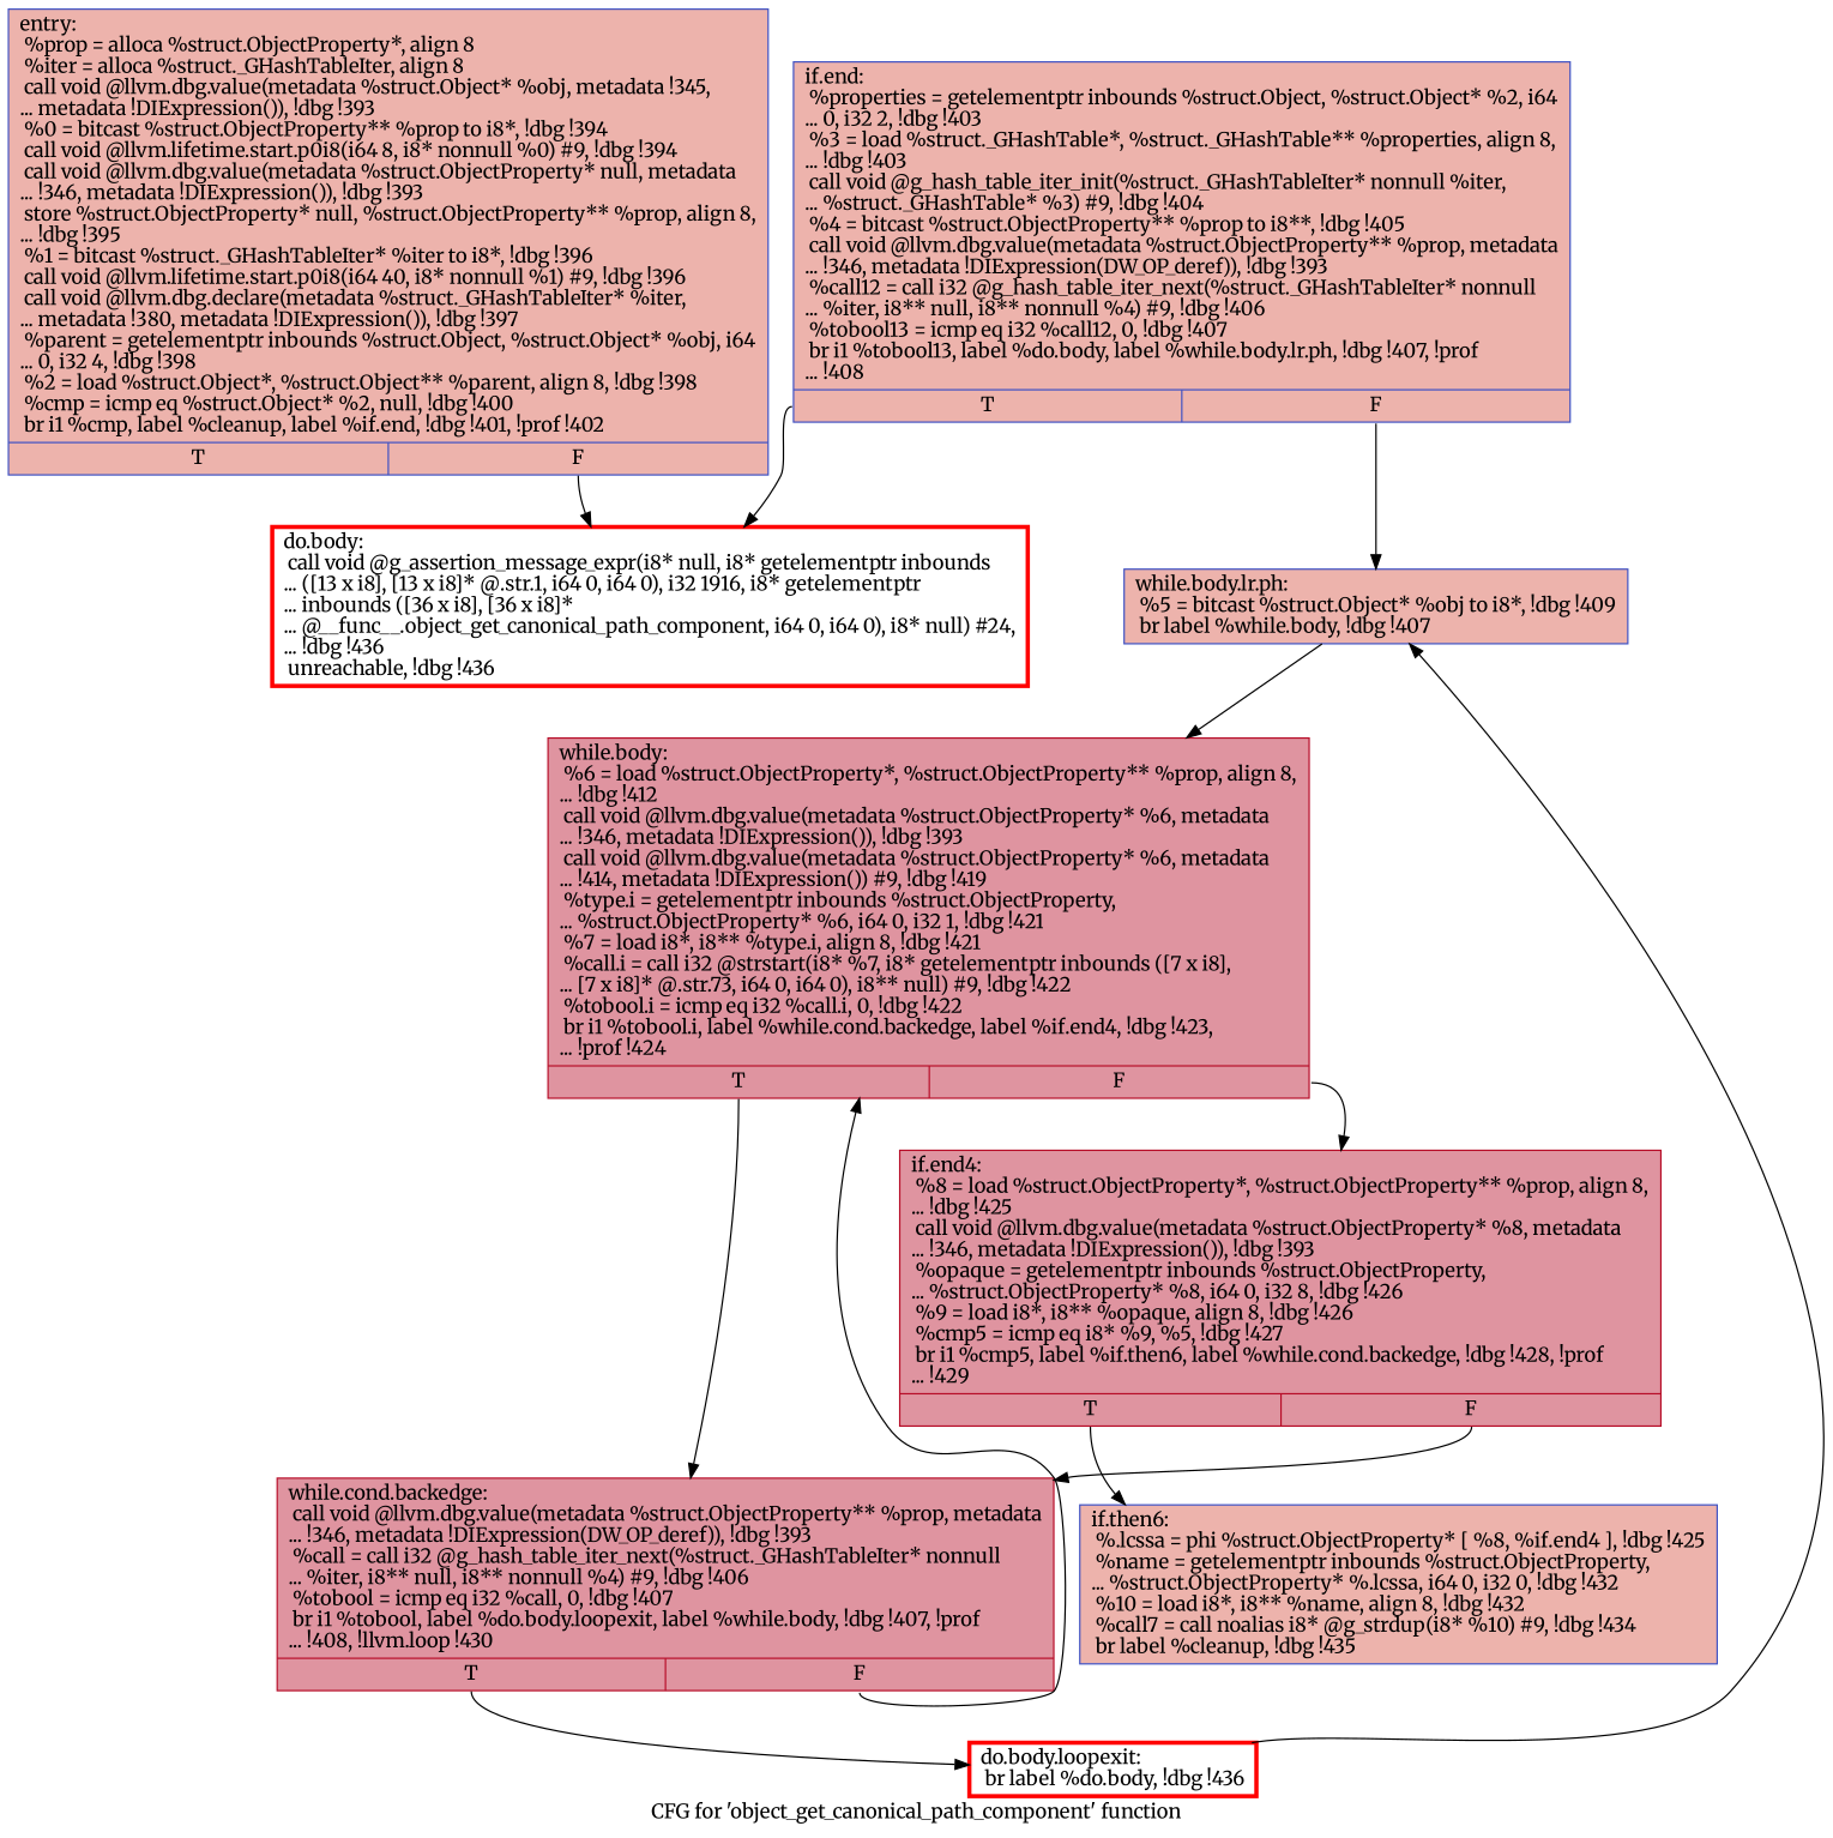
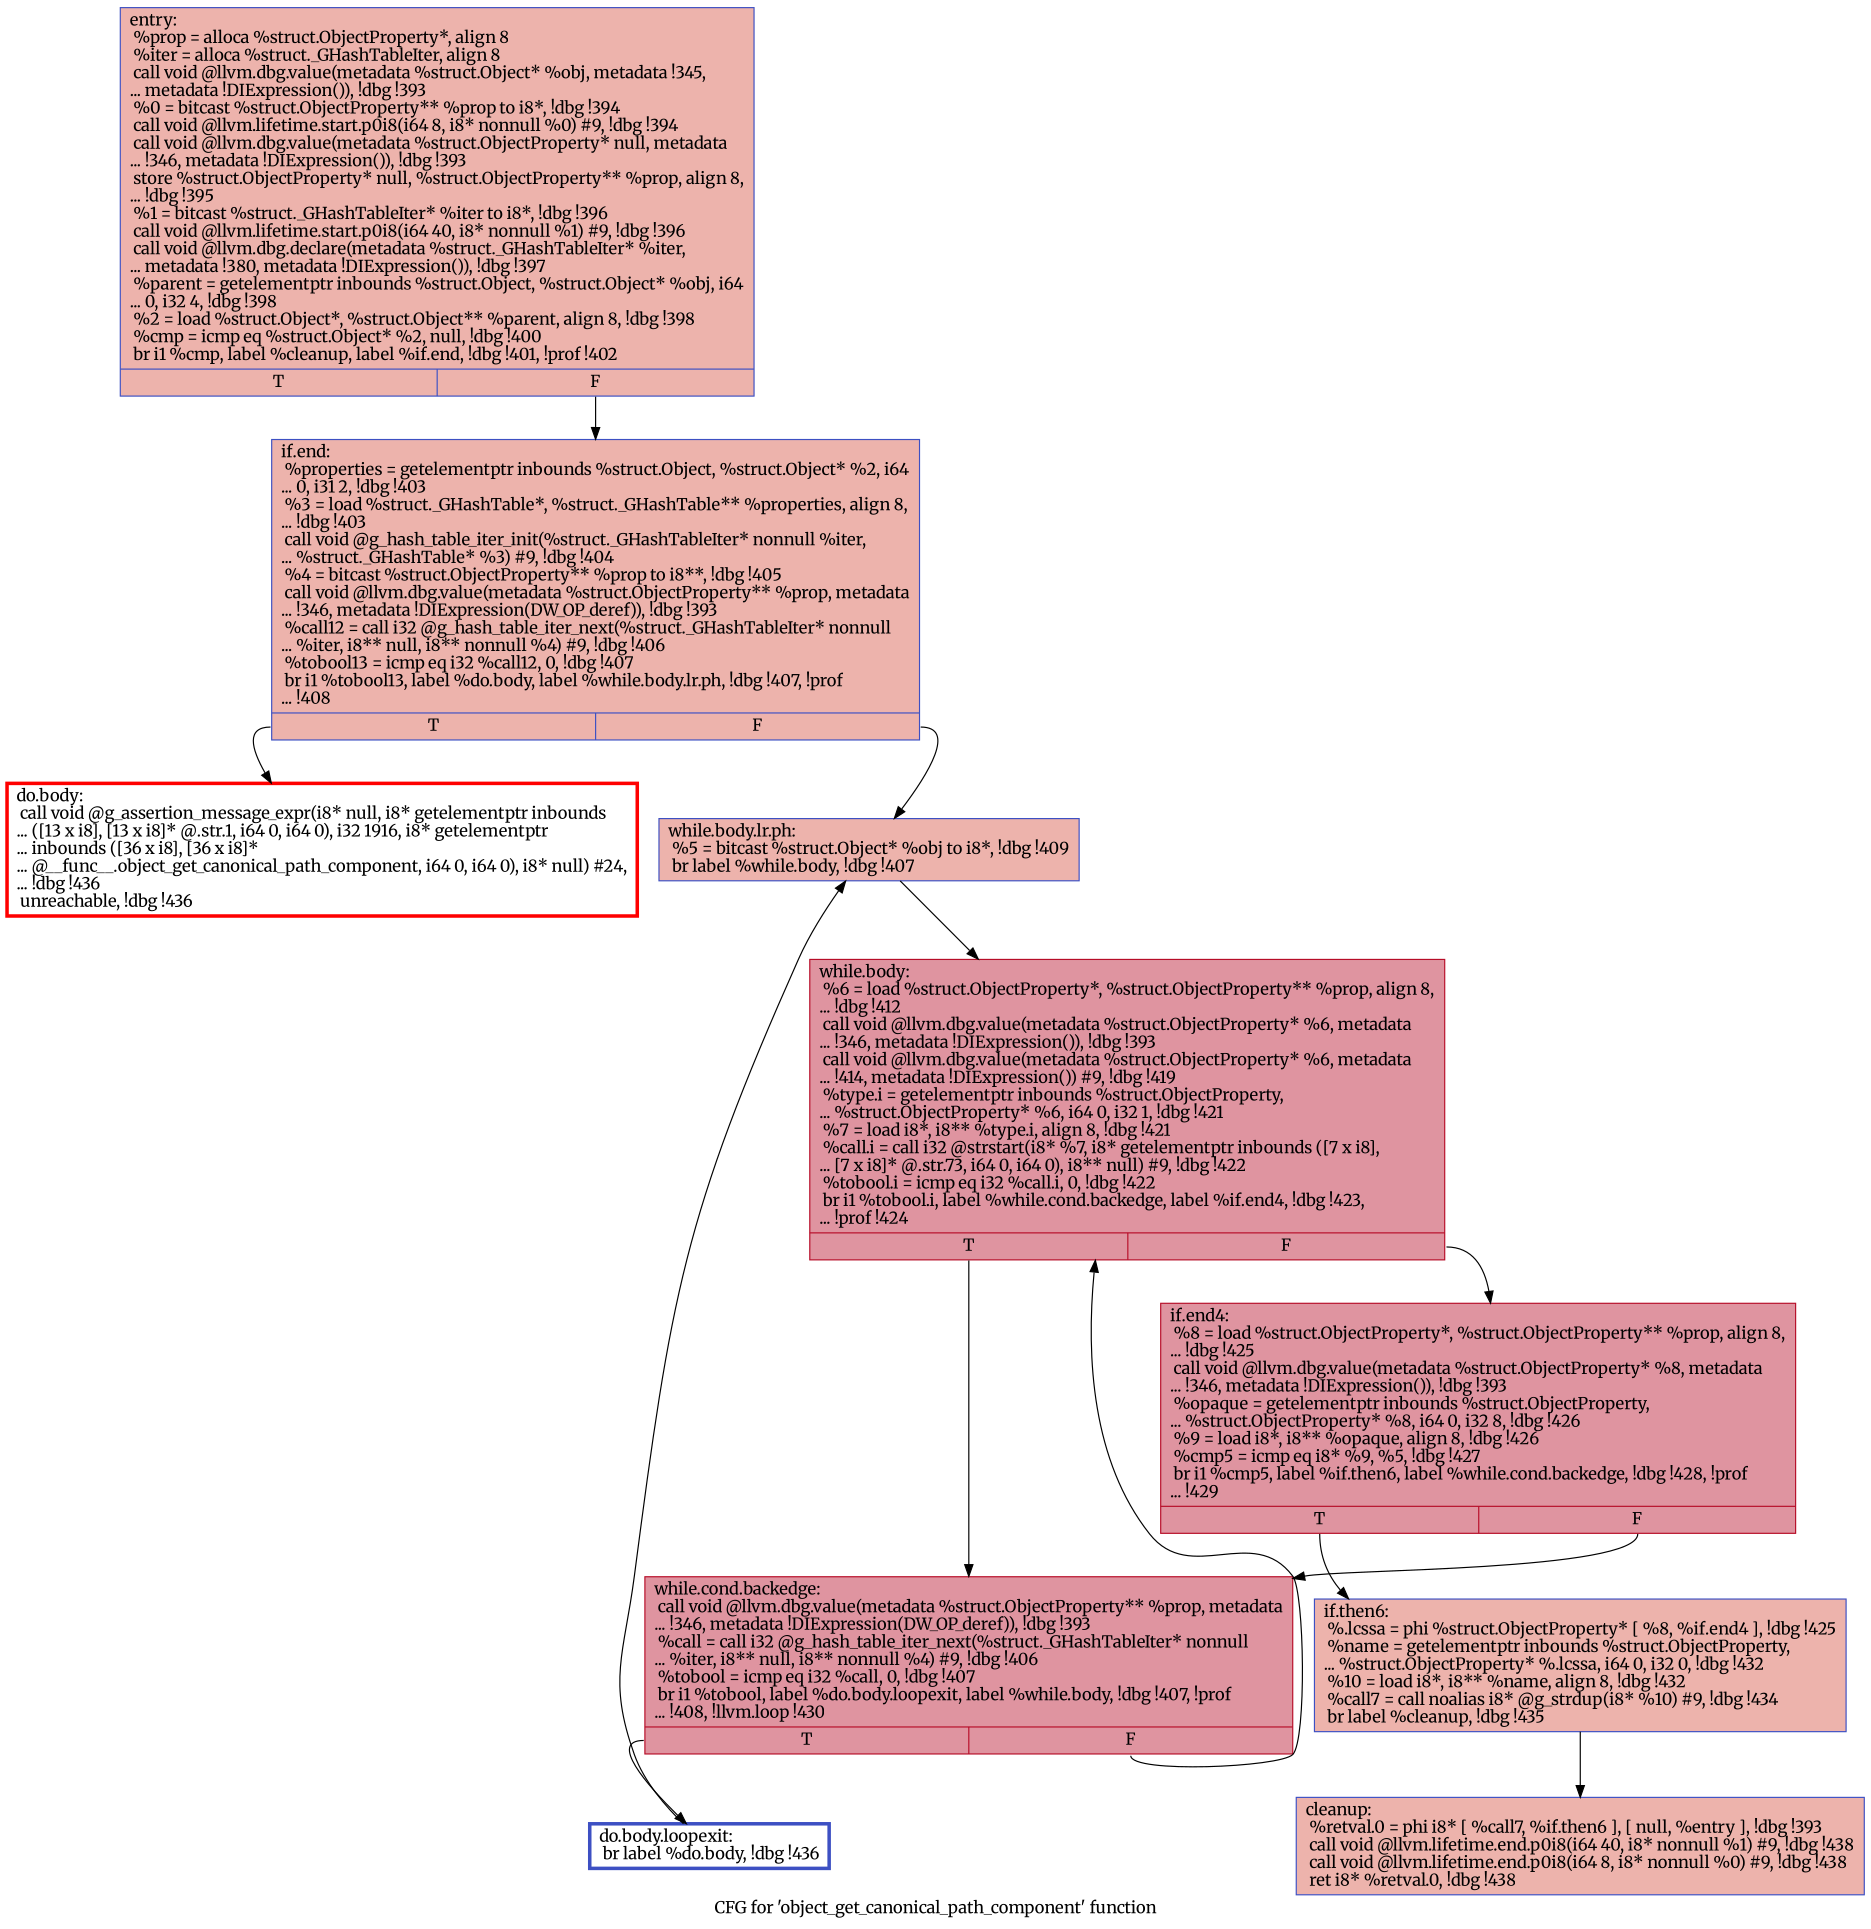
  digraph {
    fontname=Merriweather
    label="CFG for 'object_get_canonical_path_component' function"
    node [color="#3d50c3ff" fillcolor="#d6524470" fontname=Merriweather shape=record style=filled]
    edge [fontname=Merriweather tailport=s0]
    n1 [label="{entry:\l  %prop = alloca %struct.ObjectProperty*, align 8\l  %iter = alloca %struct._GHashTableIter, align 8\l  call void @llvm.dbg.value(metadata %struct.Object* %obj, metadata !345,\l... metadata !DIExpression()), !dbg !393\l  %0 = bitcast %struct.ObjectProperty** %prop to i8*, !dbg !394\l  call void @llvm.lifetime.start.p0i8(i64 8, i8* nonnull %0) #9, !dbg !394\l  call void @llvm.dbg.value(metadata %struct.ObjectProperty* null, metadata\l... !346, metadata !DIExpression()), !dbg !393\l  store %struct.ObjectProperty* null, %struct.ObjectProperty** %prop, align 8,\l... !dbg !395\l  %1 = bitcast %struct._GHashTableIter* %iter to i8*, !dbg !396\l  call void @llvm.lifetime.start.p0i8(i64 40, i8* nonnull %1) #9, !dbg !396\l  call void @llvm.dbg.declare(metadata %struct._GHashTableIter* %iter,\l... metadata !380, metadata !DIExpression()), !dbg !397\l  %parent = getelementptr inbounds %struct.Object, %struct.Object* %obj, i64\l... 0, i32 4, !dbg !398\l  %2 = load %struct.Object*, %struct.Object** %parent, align 8, !dbg !398\l  %cmp = icmp eq %struct.Object* %2, null, !dbg !400\l  br i1 %cmp, label %cleanup, label %if.end, !dbg !401, !prof !402\l|{<s0>T|<s1>F}}"]
-   n2 [label="{if.end:                                           \l  %properties = getelementptr inbounds %struct.Object, %struct.Object* %2, i64\l... 0, i32 2, !dbg !403\l  %3 = load %struct._GHashTable*, %struct._GHashTable** %properties, align 8,\l... !dbg !403\l  call void @g_hash_table_iter_init(%struct._GHashTableIter* nonnull %iter,\l... %struct._GHashTable* %3) #9, !dbg !404\l  %4 = bitcast %struct.ObjectProperty** %prop to i8**, !dbg !405\l  call void @llvm.dbg.value(metadata %struct.ObjectProperty** %prop, metadata\l... !346, metadata !DIExpression(DW_OP_deref)), !dbg !393\l  %call12 = call i32 @g_hash_table_iter_next(%struct._GHashTableIter* nonnull\l... %iter, i8** null, i8** nonnull %4) #9, !dbg !406\l  %tobool13 = icmp eq i32 %call12, 0, !dbg !407\l  br i1 %tobool13, label %do.body, label %while.body.lr.ph, !dbg !407, !prof\l... !408\l|{<s0>T|<s1>F}}"]
+   n2 [label="{if.end:                                           \l  %properties = getelementptr inbounds %struct.Object, %struct.Object* %2, i64\l... 0, i31 2, !dbg !403\l  %3 = load %struct._GHashTable*, %struct._GHashTable** %properties, align 8,\l... !dbg !403\l  call void @g_hash_table_iter_init(%struct._GHashTableIter* nonnull %iter,\l... %struct._GHashTable* %3) #9, !dbg !404\l  %4 = bitcast %struct.ObjectProperty** %prop to i8**, !dbg !405\l  call void @llvm.dbg.value(metadata %struct.ObjectProperty** %prop, metadata\l... !346, metadata !DIExpression(DW_OP_deref)), !dbg !393\l  %call12 = call i32 @g_hash_table_iter_next(%struct._GHashTableIter* nonnull\l... %iter, i8** null, i8** nonnull %4) #9, !dbg !406\l  %tobool13 = icmp eq i32 %call12, 0, !dbg !407\l  br i1 %tobool13, label %do.body, label %while.body.lr.ph, !dbg !407, !prof\l... !408\l|{<s0>T|<s1>F}}"]
+   n3 [label="{cleanup:                                          \l  %retval.0 = phi i8* [ %call7, %if.then6 ], [ null, %entry ], !dbg !393\l  call void @llvm.lifetime.end.p0i8(i64 40, i8* nonnull %1) #9, !dbg !438\l  call void @llvm.lifetime.end.p0i8(i64 8, i8* nonnull %0) #9, !dbg !438\l  ret i8* %retval.0, !dbg !438\l}"]
    n4 [color=red label="{do.body:                                          \l  call void @g_assertion_message_expr(i8* null, i8* getelementptr inbounds\l... ([13 x i8], [13 x i8]* @.str.1, i64 0, i64 0), i32 1916, i8* getelementptr\l... inbounds ([36 x i8], [36 x i8]*\l... @__func__.object_get_canonical_path_component, i64 0, i64 0), i8* null) #24,\l... !dbg !436\l  unreachable, !dbg !436\l}" penwidth=3.0 fillcolor="" style=""]
    n5 [label="{while.body.lr.ph:                                 \l  %5 = bitcast %struct.Object* %obj to i8*, !dbg !409\l  br label %while.body, !dbg !407\l}"]
    n6 [color="#b70d28ff" fillcolor="#b70d2870" label="{while.body:                                       \l  %6 = load %struct.ObjectProperty*, %struct.ObjectProperty** %prop, align 8,\l... !dbg !412\l  call void @llvm.dbg.value(metadata %struct.ObjectProperty* %6, metadata\l... !346, metadata !DIExpression()), !dbg !393\l  call void @llvm.dbg.value(metadata %struct.ObjectProperty* %6, metadata\l... !414, metadata !DIExpression()) #9, !dbg !419\l  %type.i = getelementptr inbounds %struct.ObjectProperty,\l... %struct.ObjectProperty* %6, i64 0, i32 1, !dbg !421\l  %7 = load i8*, i8** %type.i, align 8, !dbg !421\l  %call.i = call i32 @strstart(i8* %7, i8* getelementptr inbounds ([7 x i8],\l... [7 x i8]* @.str.73, i64 0, i64 0), i8** null) #9, !dbg !422\l  %tobool.i = icmp eq i32 %call.i, 0, !dbg !422\l  br i1 %tobool.i, label %while.cond.backedge, label %if.end4, !dbg !423,\l... !prof !424\l|{<s0>T|<s1>F}}"]
    n7 [color="#b70d28ff" fillcolor="#b70d2870" label="{while.cond.backedge:                              \l  call void @llvm.dbg.value(metadata %struct.ObjectProperty** %prop, metadata\l... !346, metadata !DIExpression(DW_OP_deref)), !dbg !393\l  %call = call i32 @g_hash_table_iter_next(%struct._GHashTableIter* nonnull\l... %iter, i8** null, i8** nonnull %4) #9, !dbg !406\l  %tobool = icmp eq i32 %call, 0, !dbg !407\l  br i1 %tobool, label %do.body.loopexit, label %while.body, !dbg !407, !prof\l... !408, !llvm.loop !430\l|{<s0>T|<s1>F}}"]
    n8 [color="#b70d28ff" fillcolor="#b70d2870" label="{if.end4:                                          \l  %8 = load %struct.ObjectProperty*, %struct.ObjectProperty** %prop, align 8,\l... !dbg !425\l  call void @llvm.dbg.value(metadata %struct.ObjectProperty* %8, metadata\l... !346, metadata !DIExpression()), !dbg !393\l  %opaque = getelementptr inbounds %struct.ObjectProperty,\l... %struct.ObjectProperty* %8, i64 0, i32 8, !dbg !426\l  %9 = load i8*, i8** %opaque, align 8, !dbg !426\l  %cmp5 = icmp eq i8* %9, %5, !dbg !427\l  br i1 %cmp5, label %if.then6, label %while.cond.backedge, !dbg !428, !prof\l... !429\l|{<s0>T|<s1>F}}"]
-   n9 [color=red label="{do.body.loopexit:                                 \l  br label %do.body, !dbg !436\l}" penwidth=3.0 fillcolor="" style=""]
+   n9 [label="{do.body.loopexit:                                 \l  br label %do.body, !dbg !436\l}" penwidth=3.0 fillcolor="" style=""]
    n10 [label="{if.then6:                                         \l  %.lcssa = phi %struct.ObjectProperty* [ %8, %if.end4 ], !dbg !425\l  %name = getelementptr inbounds %struct.ObjectProperty,\l... %struct.ObjectProperty* %.lcssa, i64 0, i32 0, !dbg !432\l  %10 = load i8*, i8** %name, align 8, !dbg !432\l  %call7 = call noalias i8* @g_strdup(i8* %10) #9, !dbg !434\l  br label %cleanup, !dbg !435\l}"]
-   n1 -> n4 [tailport=s1]
+   n1 -> n2 [tailport=s1]
    n2 -> n4
    n2 -> n5 [tailport=s1]
    n5 -> n6
    n6 -> n7
    n6 -> n8 [tailport=s1]
    n7 -> n6 [tailport=s1]
    n7 -> n9
    n8 -> n7 [tailport=s1]
    n8 -> n10
    n9 -> n5
+   n10 -> n3
  }
